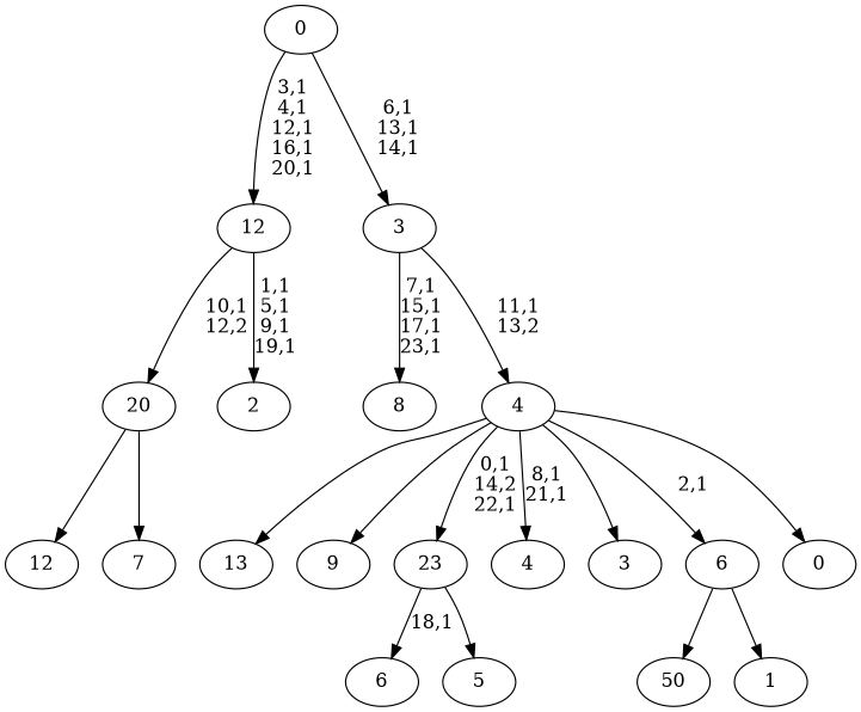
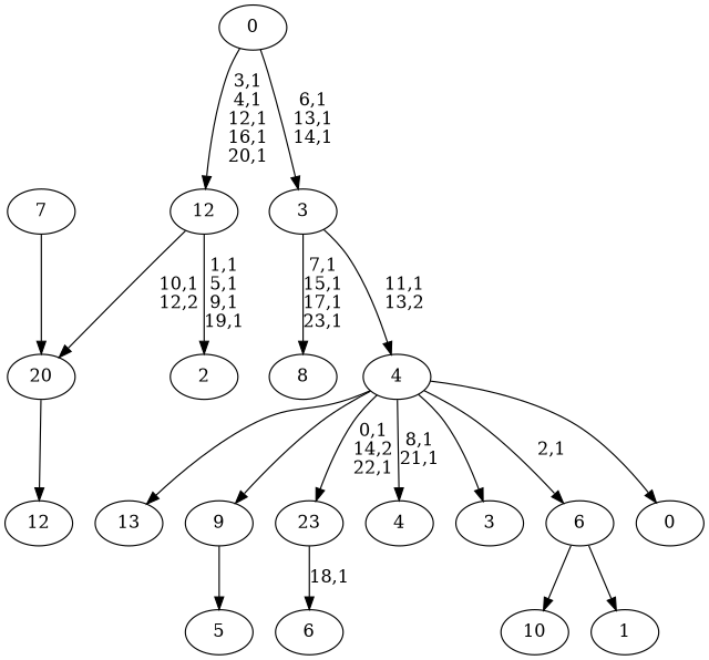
  digraph {
    n1 [label=12]
    n2 [label=13]
-   n3 [label=50]
+   n3 [label=10]
    n4 [label=9]
    n5 [label=8]
    n6 [label=7]
    n7 [label=20]
    n8 [label=6]
    n9 [label=5]
    23
    n11 [label=4]
    n12 [label=3]
    n13 [label=2]
    12
    n15 [label=1]
    6
    n17 [label=0]
    4
    3
    0
    n7 -> n1
-   n7 -> n6
+   n6 -> n7
    23 -> n8 [label="18,1"]
-   23 -> n9
+   n4 -> n9
    12 -> n7 [label="10,1\n12,2"]
    12 -> n13 [label="1,1\n5,1\n9,1\n19,1"]
    6 -> n3
    6 -> n15
    4 -> n2
    4 -> n4
    4 -> 23 [label="0,1\n14,2\n22,1"]
    4 -> n11 [label="8,1\n21,1"]
    4 -> n12
    4 -> 6 [label="2,1"]
    4 -> n17
    3 -> n5 [label="7,1\n15,1\n17,1\n23,1"]
    3 -> 4 [label="11,1\n13,2"]
    0 -> 12 [label="3,1\n4,1\n12,1\n16,1\n20,1"]
    0 -> 3 [label="6,1\n13,1\n14,1"]
  }
